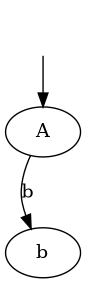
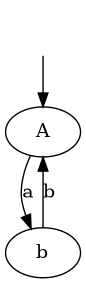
  digraph {
    fontname="DejaVu Serif"
    node [fontname="DejaVu Serif"]
    edge [fontname="DejaVu Serif"]
    "" [shape=none]
    A
    b
    "" -> A
-   A -> b [label=b]
+   A -> b [label=a]
+   b -> A [label=b]
  }
